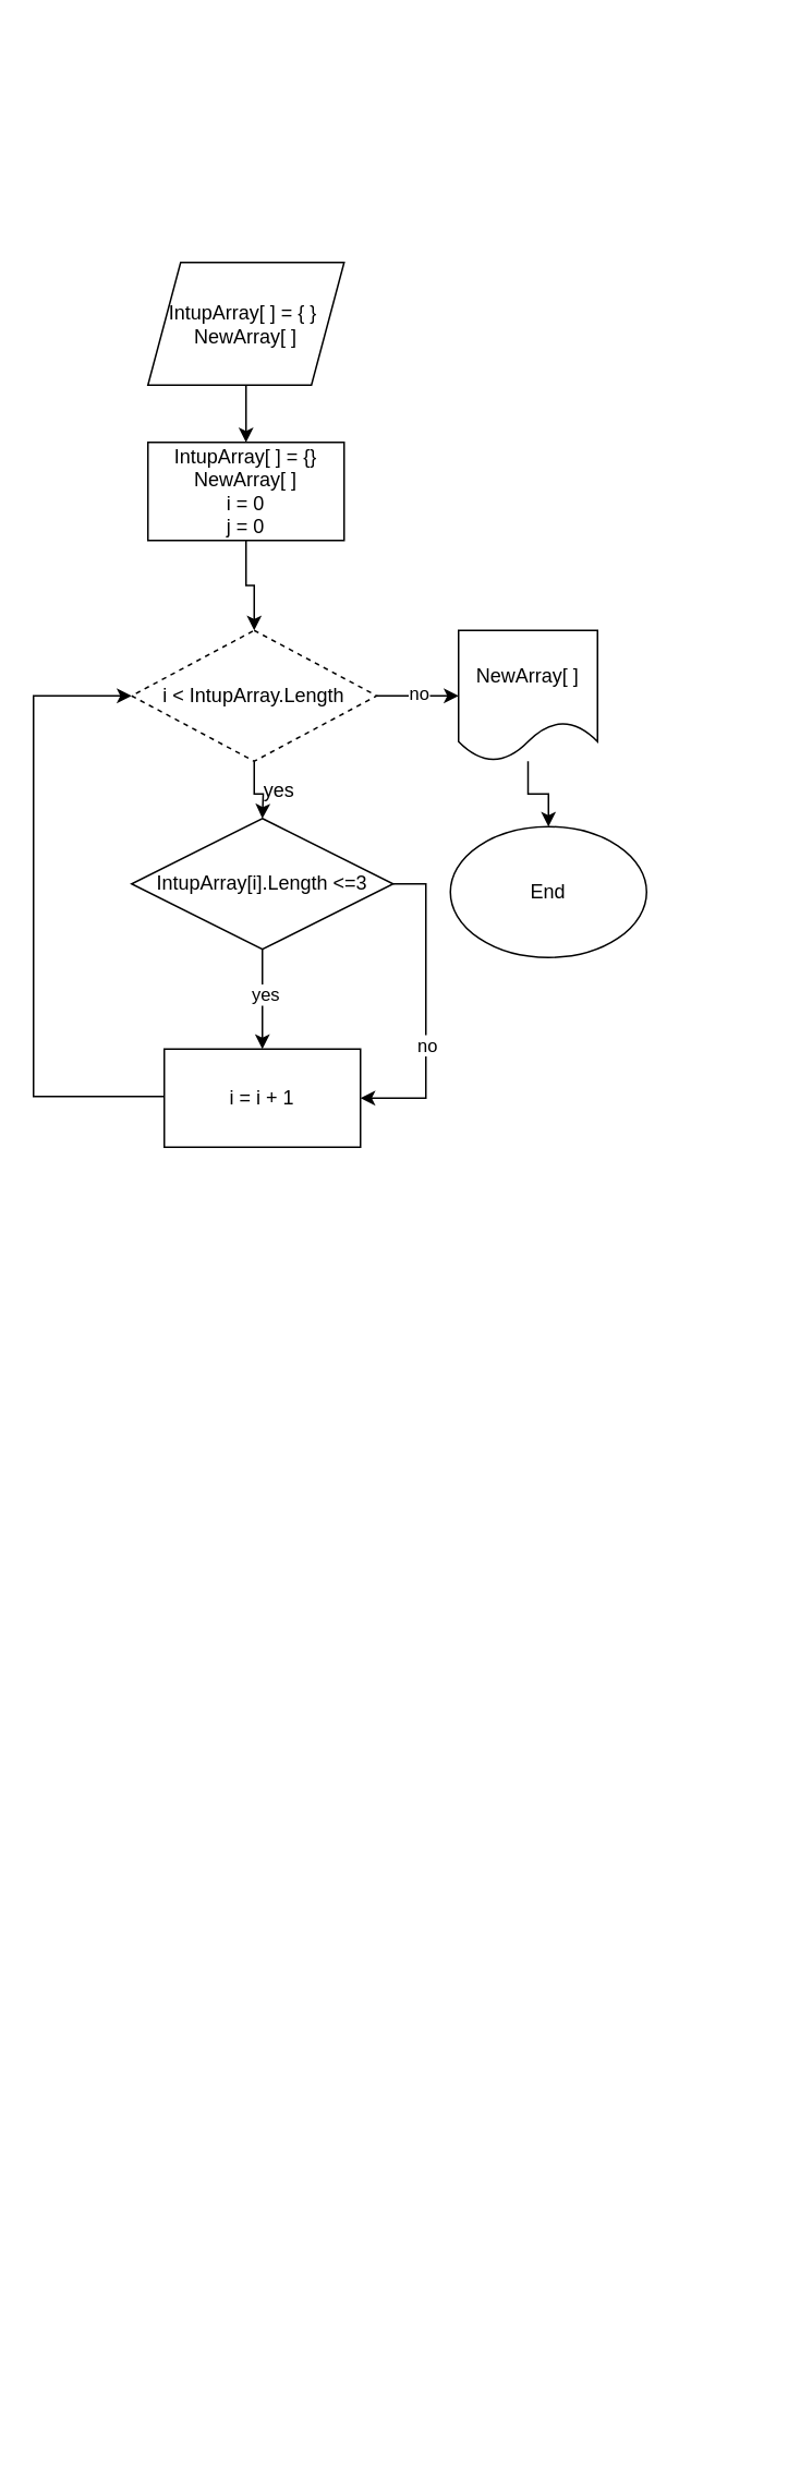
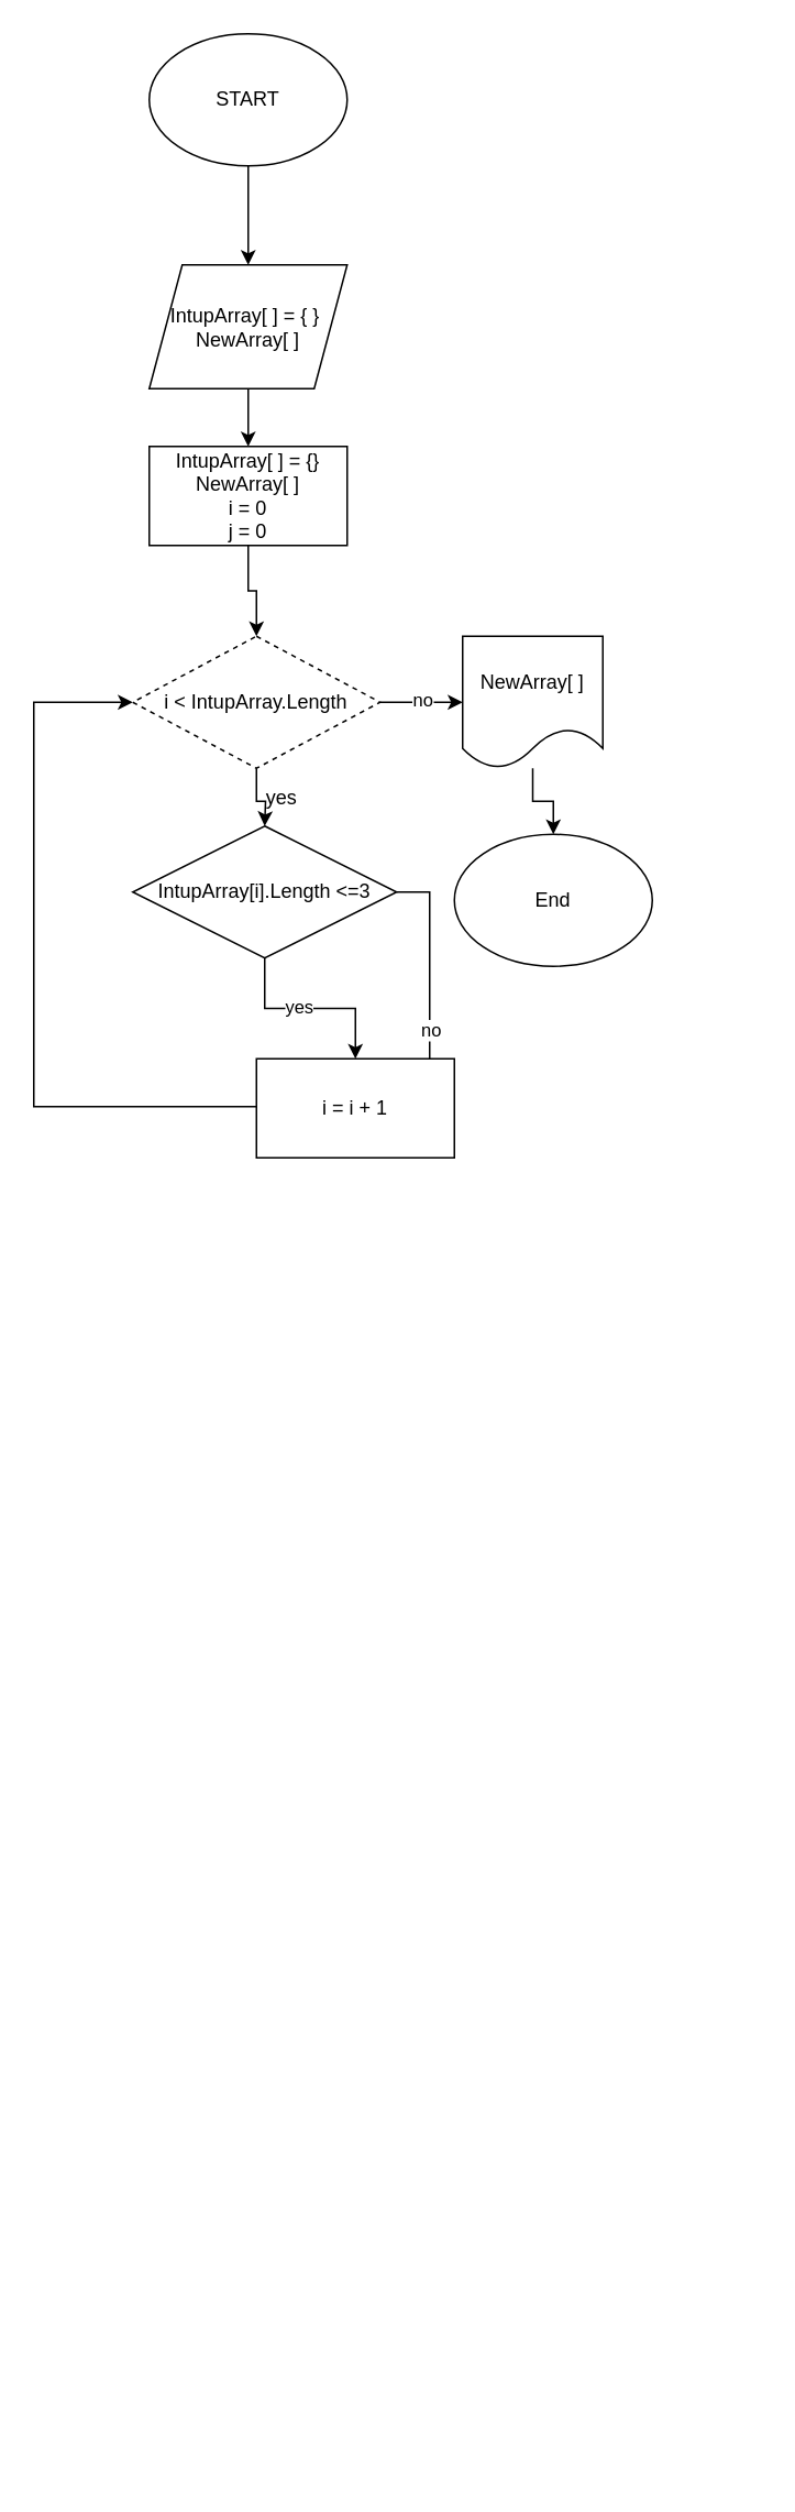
  <mxCell id="0" />
  <mxCell id="1" parent="0" />
  <mxCell id="2" style="edgeStyle=orthogonalEdgeStyle;rounded=0;orthogonalLoop=1;jettySize=auto;html=1;entryX=0;entryY=0.5;entryDx=0;entryDy=0;" parent="1" edge="1"><mxGeometry relative="1" as="geometry"><Array as="points"><mxPoint x="439.97" y="1500" /><mxPoint x="439.97" y="1380" /></Array><mxPoint x="459.97" y="1380" as="targetPoint" /></mxGeometry></mxCell>
+ <mxCell id="3" style="edgeStyle=orthogonalEdgeStyle;rounded=0;orthogonalLoop=1;jettySize=auto;html=1;entryX=0.5;entryY=0;entryDx=0;entryDy=0;" edge="1" parent="1" source="4" target="6"><mxGeometry relative="1" as="geometry" /></mxCell>
+ <mxCell id="4" value="START" style="ellipse;whiteSpace=wrap;html=1;" vertex="1" parent="1"><mxGeometry x="90" y="20" width="120" height="80" as="geometry" /></mxCell>
  <mxCell id="5" style="edgeStyle=orthogonalEdgeStyle;rounded=0;orthogonalLoop=1;jettySize=auto;html=1;entryX=0.5;entryY=0;entryDx=0;entryDy=0;" edge="1" parent="1" source="6" target="8"><mxGeometry relative="1" as="geometry" /></mxCell>
  <mxCell id="6" value="IntupArray[ ] = { }&amp;nbsp; NewArray[ ]" style="shape=parallelogram;perimeter=parallelogramPerimeter;whiteSpace=wrap;html=1;fixedSize=1;" vertex="1" parent="1"><mxGeometry x="90" y="160" width="120" height="75" as="geometry" /></mxCell>
  <mxCell id="7" style="edgeStyle=orthogonalEdgeStyle;rounded=0;orthogonalLoop=1;jettySize=auto;html=1;entryX=0.5;entryY=0;entryDx=0;entryDy=0;" edge="1" parent="1" source="8" target="11"><mxGeometry relative="1" as="geometry" /></mxCell>
  <mxCell id="8" value="IntupArray[ ] = {} NewArray[ ]&lt;br&gt;i = 0&lt;br&gt;j = 0" style="rounded=0;whiteSpace=wrap;html=1;" vertex="1" parent="1"><mxGeometry x="90" y="270" width="120" height="60" as="geometry" /></mxCell>
  <mxCell id="9" style="edgeStyle=orthogonalEdgeStyle;rounded=0;orthogonalLoop=1;jettySize=auto;html=1;entryX=0;entryY=0.5;entryDx=0;entryDy=0;" edge="1" parent="1" source="11" target="20"><mxGeometry relative="1" as="geometry" /></mxCell>
  <mxCell id="10" value="no" style="edgeLabel;html=1;align=center;verticalAlign=middle;resizable=0;points=[];" vertex="1" connectable="0" parent="9"><mxGeometry x="-0.016" y="2" relative="1" as="geometry"><mxPoint as="offset" /></mxGeometry></mxCell>
  <mxCell id="11" value="i &amp;lt; IntupArray.Length" style="rhombus;whiteSpace=wrap;html=1;dashed=1;" vertex="1" parent="1"><mxGeometry x="80" y="385" width="150" height="80" as="geometry" /></mxCell>
  <mxCell id="12" style="edgeStyle=orthogonalEdgeStyle;rounded=0;orthogonalLoop=1;jettySize=auto;html=1;" edge="1" parent="1" source="16" target="18"><mxGeometry relative="1" as="geometry" /></mxCell>
  <mxCell id="13" value="yes" style="edgeLabel;html=1;align=center;verticalAlign=middle;resizable=0;points=[];" vertex="1" connectable="0" parent="12"><mxGeometry x="-0.115" y="1" relative="1" as="geometry"><mxPoint as="offset" /></mxGeometry></mxCell>
  <mxCell id="14" style="edgeStyle=orthogonalEdgeStyle;rounded=0;orthogonalLoop=1;jettySize=auto;html=1;entryX=1;entryY=0.5;entryDx=0;entryDy=0;" edge="1" parent="1" source="16" target="18"><mxGeometry relative="1" as="geometry"><mxPoint x="260" y="680" as="targetPoint" /><Array as="points"><mxPoint x="260" y="540" /><mxPoint x="260" y="671" /></Array></mxGeometry></mxCell>
  <mxCell id="15" value="no" style="edgeLabel;html=1;align=center;verticalAlign=middle;resizable=0;points=[];" vertex="1" connectable="0" parent="14"><mxGeometry x="0.236" relative="1" as="geometry"><mxPoint as="offset" /></mxGeometry></mxCell>
  <mxCell id="16" value="IntupArray[i].Length &amp;lt;=3" style="rhombus;whiteSpace=wrap;html=1;" vertex="1" parent="1"><mxGeometry x="80" y="500" width="160" height="80" as="geometry" /></mxCell>
  <mxCell id="17" style="edgeStyle=orthogonalEdgeStyle;rounded=0;orthogonalLoop=1;jettySize=auto;html=1;entryX=0;entryY=0.5;entryDx=0;entryDy=0;" edge="1" parent="1" source="18" target="11"><mxGeometry relative="1" as="geometry"><mxPoint x="10" y="420" as="targetPoint" /><Array as="points"><mxPoint x="20" y="670" /><mxPoint x="20" y="425" /></Array></mxGeometry></mxCell>
- <mxCell id="18" value="i = i + 1" style="rounded=0;whiteSpace=wrap;html=1;" vertex="1" parent="1"><mxGeometry x="100" y="641" width="120" height="60" as="geometry" /></mxCell>
+ <mxCell id="18" value="i = i + 1" style="rounded=0;whiteSpace=wrap;html=1;" vertex="1" parent="1"><mxGeometry x="155" y="641" width="120" height="60" as="geometry" /></mxCell>
  <mxCell id="19" style="edgeStyle=orthogonalEdgeStyle;rounded=0;orthogonalLoop=1;jettySize=auto;html=1;entryX=0.5;entryY=0;entryDx=0;entryDy=0;" edge="1" parent="1" source="20" target="21"><mxGeometry relative="1" as="geometry" /></mxCell>
  <mxCell id="20" value="NewArray[ ]" style="shape=document;whiteSpace=wrap;html=1;boundedLbl=1;" vertex="1" parent="1"><mxGeometry x="280" y="385" width="85" height="80" as="geometry" /></mxCell>
  <mxCell id="21" value="End" style="ellipse;whiteSpace=wrap;html=1;" vertex="1" parent="1"><mxGeometry x="275" y="505" width="120" height="80" as="geometry" /></mxCell>
  <mxCell id="22" style="edgeStyle=orthogonalEdgeStyle;rounded=0;orthogonalLoop=1;jettySize=auto;html=1;" edge="1" parent="1" source="11"><mxGeometry relative="1" as="geometry"><mxPoint x="160" y="500" as="targetPoint" /></mxGeometry></mxCell>
  <mxCell id="23" value="yes" style="text;html=1;align=center;verticalAlign=middle;resizable=0;points=[];autosize=1;strokeColor=none;fillColor=none;" vertex="1" parent="1"><mxGeometry x="150" y="468" width="40" height="30" as="geometry" /></mxCell>
